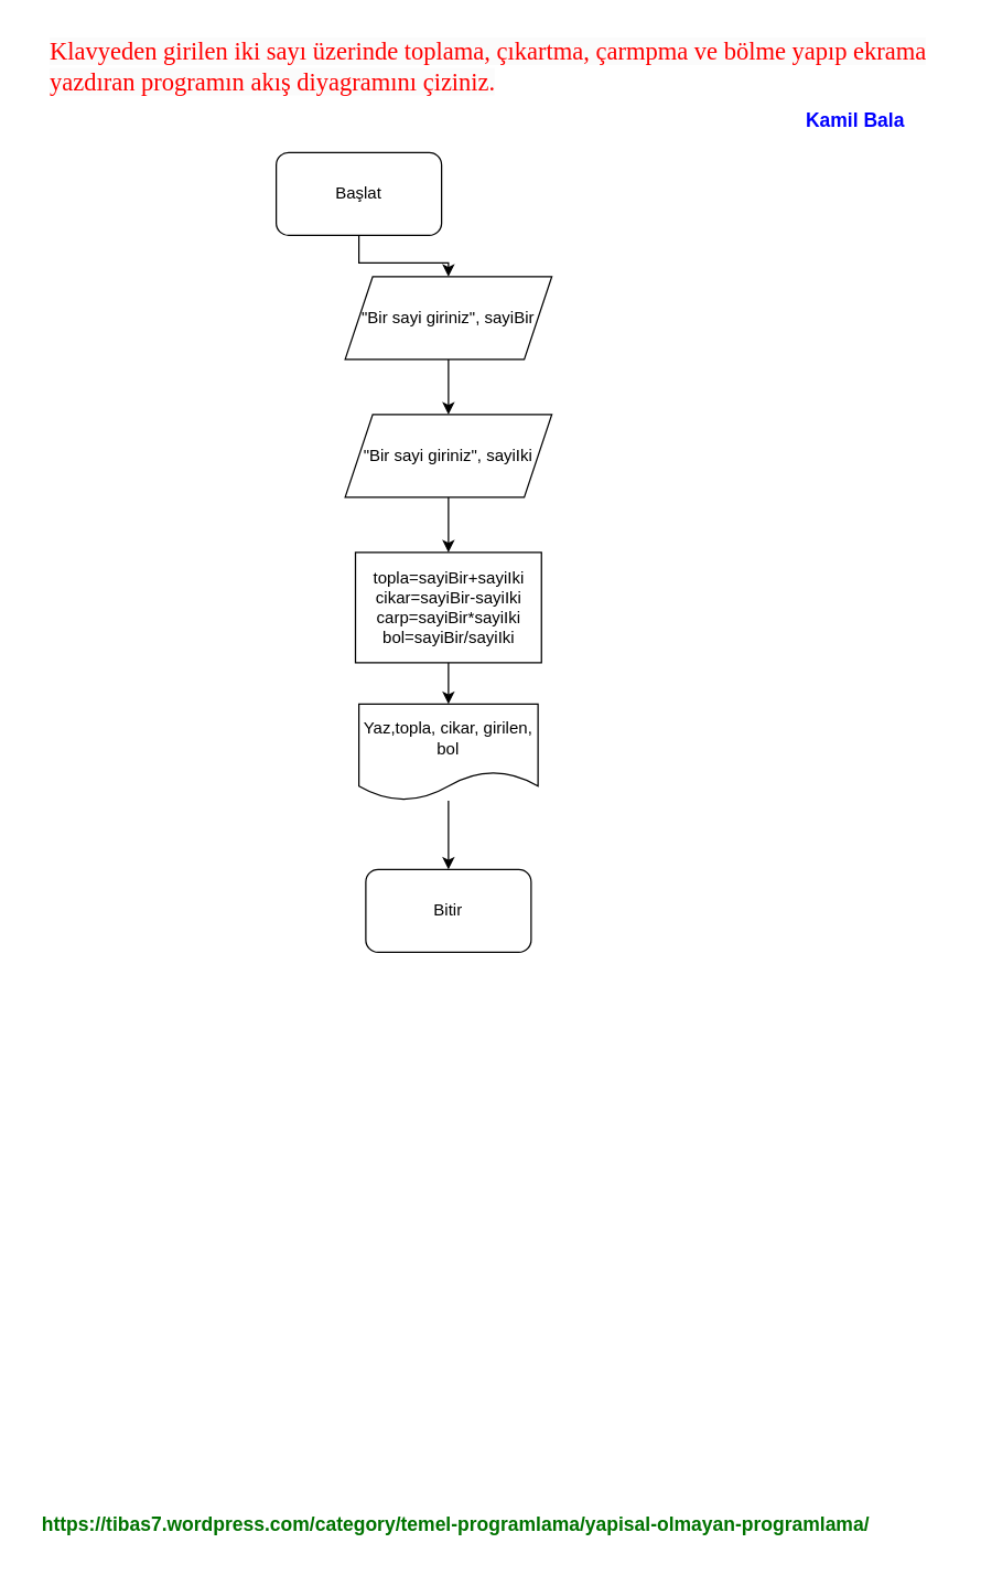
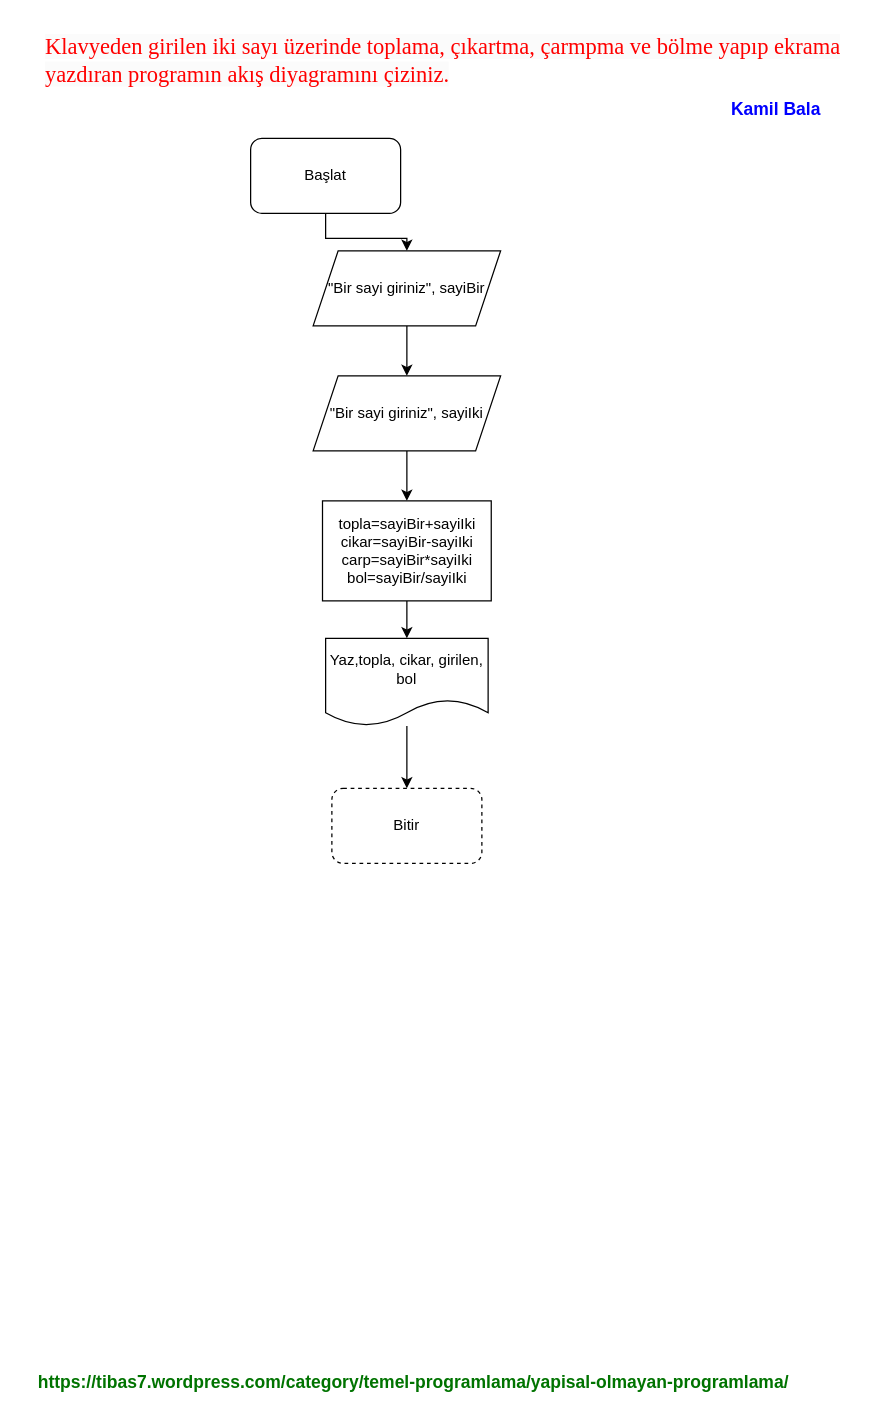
  <mxCell id="0" />
  <mxCell id="1" parent="0" />
  <mxCell id="2" style="edgeStyle=orthogonalEdgeStyle;rounded=0;orthogonalLoop=1;jettySize=auto;html=1;entryX=0.5;entryY=0;entryDx=0;entryDy=0;" parent="1" source="3" target="6" edge="1"><mxGeometry relative="1" as="geometry" /></mxCell>
  <mxCell id="3" value="Başlat" style="rounded=1;whiteSpace=wrap;html=1;" parent="1" vertex="1"><mxGeometry x="200" y="110" width="120" height="60" as="geometry" /></mxCell>
- <mxCell id="4" value="Bitir" style="rounded=1;whiteSpace=wrap;html=1;" parent="1" vertex="1"><mxGeometry x="265" y="630" width="120" height="60" as="geometry" /></mxCell>
+ <mxCell id="4" value="Bitir" style="rounded=1;whiteSpace=wrap;html=1;dashed=1;" parent="1" vertex="1"><mxGeometry x="265" y="630" width="120" height="60" as="geometry" /></mxCell>
  <mxCell id="5" value="" style="edgeStyle=orthogonalEdgeStyle;rounded=0;orthogonalLoop=1;jettySize=auto;html=1;" parent="1" source="6" target="10" edge="1"><mxGeometry relative="1" as="geometry" /></mxCell>
  <mxCell id="6" value="&quot;Bir sayi giriniz&quot;, sayiBir" style="shape=parallelogram;perimeter=parallelogramPerimeter;whiteSpace=wrap;html=1;fixedSize=1;" parent="1" vertex="1"><mxGeometry x="250" y="200" width="150" height="60" as="geometry" /></mxCell>
  <mxCell id="7" style="edgeStyle=orthogonalEdgeStyle;rounded=0;orthogonalLoop=1;jettySize=auto;html=1;entryX=0.5;entryY=0;entryDx=0;entryDy=0;" parent="1" source="8" target="4" edge="1"><mxGeometry relative="1" as="geometry" /></mxCell>
  <mxCell id="8" value="Yaz,topla, cikar, girilen, bol" style="shape=document;whiteSpace=wrap;html=1;boundedLbl=1;" parent="1" vertex="1"><mxGeometry x="260" y="510" width="130" height="70" as="geometry" /></mxCell>
  <mxCell id="9" value="" style="edgeStyle=orthogonalEdgeStyle;rounded=0;orthogonalLoop=1;jettySize=auto;html=1;" parent="1" source="10" target="12" edge="1"><mxGeometry relative="1" as="geometry" /></mxCell>
  <mxCell id="10" value="&quot;Bir sayi giriniz&quot;, sayiIki" style="shape=parallelogram;perimeter=parallelogramPerimeter;whiteSpace=wrap;html=1;fixedSize=1;" parent="1" vertex="1"><mxGeometry x="250" y="300" width="150" height="60" as="geometry" /></mxCell>
  <mxCell id="11" value="" style="edgeStyle=orthogonalEdgeStyle;rounded=0;orthogonalLoop=1;jettySize=auto;html=1;" parent="1" source="12" target="8" edge="1"><mxGeometry relative="1" as="geometry" /></mxCell>
  <mxCell id="12" value="topla=sayiBir+sayiIki&lt;br&gt;cikar=sayiBir-sayiIki&lt;br&gt;carp=sayiBir*sayiIki&lt;br&gt;bol=sayiBir/sayiIki" style="rounded=0;whiteSpace=wrap;html=1;" parent="1" vertex="1"><mxGeometry x="257.5" y="400" width="135" height="80" as="geometry" /></mxCell>
  <mxCell id="13" value="&lt;font color=&quot;#007300&quot;&gt;&lt;b&gt;https://tibas7.wordpress.com/category/temel-programlama/yapisal-olmayan-programlama/&lt;/b&gt;&lt;/font&gt;" style="text;html=1;align=center;verticalAlign=middle;resizable=0;points=[];autosize=1;strokeColor=none;fillColor=none;fontSize=14;fontColor=#0000FF;" vertex="1" parent="1"><mxGeometry x="20" y="1090" width="620" height="30" as="geometry" /></mxCell>
  <mxCell id="14" value="&lt;span style=&quot;color: rgb(255, 0, 0); font-family: &amp;quot;Comic Sans MS&amp;quot;; font-size: 18px; font-style: normal; font-variant-ligatures: normal; font-variant-caps: normal; font-weight: 400; letter-spacing: normal; orphans: 2; text-align: center; text-indent: 0px; text-transform: none; widows: 2; word-spacing: 0px; -webkit-text-stroke-width: 0px; background-color: rgb(251, 251, 251); text-decoration-thickness: initial; text-decoration-style: initial; text-decoration-color: initial; float: none; display: inline !important;&quot;&gt;Klavyeden girilen iki sayı üzerinde toplama, çıkartma, çarmpma ve bölme yapıp ekrama yazdıran programın akış diyagramını çiziniz.&lt;/span&gt;" style="text;whiteSpace=wrap;html=1;" vertex="1" parent="1"><mxGeometry x="34" y="20" width="656" height="40" as="geometry" /></mxCell>
  <mxCell id="15" value="&lt;font style=&quot;font-size: 14px;&quot; color=&quot;#0000ff&quot;&gt;&lt;b&gt;Kamil Bala&lt;br&gt;&lt;br&gt;&lt;/b&gt;&lt;/font&gt;" style="text;html=1;align=center;verticalAlign=middle;resizable=0;points=[];autosize=1;strokeColor=none;fillColor=none;" vertex="1" parent="1"><mxGeometry x="570" y="70" width="100" height="50" as="geometry" /></mxCell>
